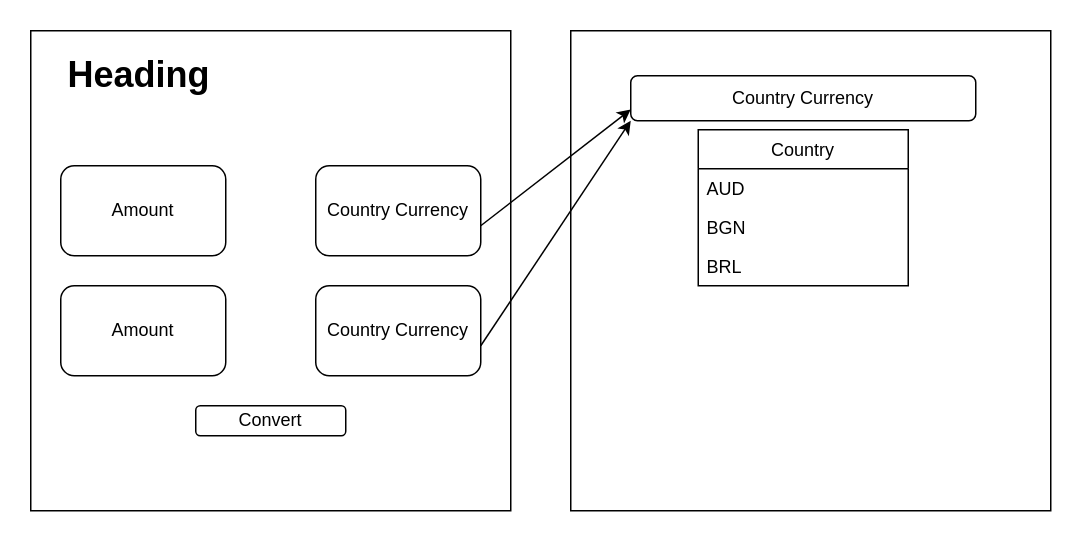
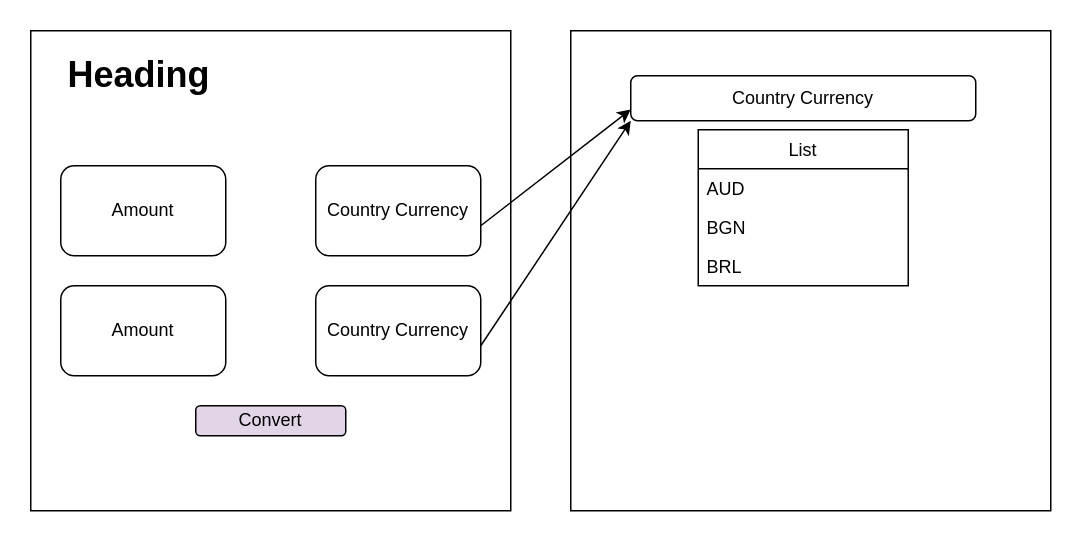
  <mxCell id="0" />
  <mxCell id="1" parent="0" />
  <mxCell id="2" value="" style="whiteSpace=wrap;html=1;aspect=fixed;" vertex="1" parent="1"><mxGeometry x="20" y="20" width="320" height="320" as="geometry" /></mxCell>
  <mxCell id="3" value="&lt;h1&gt;Heading&lt;/h1&gt;&lt;p&gt;Lorem ipsum dolor sit amet, consectetur adipisicing elit, sed do eiusmod tempor incididunt ut labore et dolore magna aliqua.&lt;/p&gt;" style="text;html=1;strokeColor=none;fillColor=none;spacing=5;spacingTop=-20;whiteSpace=wrap;overflow=hidden;rounded=0;" vertex="1" parent="1"><mxGeometry x="40" y="30" width="190" height="40" as="geometry" /></mxCell>
  <mxCell id="4" value="Amount" style="rounded=1;whiteSpace=wrap;html=1;" vertex="1" parent="1"><mxGeometry x="40" y="110" width="110" height="60" as="geometry" /></mxCell>
  <mxCell id="5" value="Country Currency" style="rounded=1;whiteSpace=wrap;html=1;" vertex="1" parent="1"><mxGeometry x="210" y="110" width="110" height="60" as="geometry" /></mxCell>
  <mxCell id="6" value="Amount" style="rounded=1;whiteSpace=wrap;html=1;" vertex="1" parent="1"><mxGeometry x="40" y="190" width="110" height="60" as="geometry" /></mxCell>
  <mxCell id="7" value="Country Currency" style="rounded=1;whiteSpace=wrap;html=1;" vertex="1" parent="1"><mxGeometry x="210" y="190" width="110" height="60" as="geometry" /></mxCell>
- <mxCell id="8" value="Convert" style="rounded=1;whiteSpace=wrap;html=1;" vertex="1" parent="1"><mxGeometry x="130" y="270" width="100" height="20" as="geometry" /></mxCell>
+ <mxCell id="8" value="Convert" style="rounded=1;whiteSpace=wrap;html=1;fillColor=#e1d5e7;" vertex="1" parent="1"><mxGeometry x="130" y="270" width="100" height="20" as="geometry" /></mxCell>
  <mxCell id="9" value="" style="whiteSpace=wrap;html=1;aspect=fixed;" vertex="1" parent="1"><mxGeometry x="380" y="20" width="320" height="320" as="geometry" /></mxCell>
  <mxCell id="10" value="Country Currency" style="rounded=1;whiteSpace=wrap;html=1;" vertex="1" parent="1"><mxGeometry x="420" y="50" width="230" height="30" as="geometry" /></mxCell>
- <mxCell id="11" value="Country" style="swimlane;fontStyle=0;childLayout=stackLayout;horizontal=1;startSize=26;fillColor=none;horizontalStack=0;resizeParent=1;resizeParentMax=0;resizeLast=0;collapsible=1;marginBottom=0;" vertex="1" parent="1"><mxGeometry x="465" y="86" width="140" height="104" as="geometry" /></mxCell>
+ <mxCell id="11" value="List" style="swimlane;fontStyle=0;childLayout=stackLayout;horizontal=1;startSize=26;fillColor=none;horizontalStack=0;resizeParent=1;resizeParentMax=0;resizeLast=0;collapsible=1;marginBottom=0;" vertex="1" parent="1"><mxGeometry x="465" y="86" width="140" height="104" as="geometry" /></mxCell>
  <mxCell id="12" value="AUD" style="text;strokeColor=none;fillColor=none;align=left;verticalAlign=top;spacingLeft=4;spacingRight=4;overflow=hidden;rotatable=0;points=[[0,0.5],[1,0.5]];portConstraint=eastwest;" vertex="1" parent="11"><mxGeometry y="26" width="140" height="26" as="geometry" /></mxCell>
  <mxCell id="13" value="BGN" style="text;strokeColor=none;fillColor=none;align=left;verticalAlign=top;spacingLeft=4;spacingRight=4;overflow=hidden;rotatable=0;points=[[0,0.5],[1,0.5]];portConstraint=eastwest;" vertex="1" parent="11"><mxGeometry y="52" width="140" height="26" as="geometry" /></mxCell>
  <mxCell id="14" value="BRL" style="text;strokeColor=none;fillColor=none;align=left;verticalAlign=top;spacingLeft=4;spacingRight=4;overflow=hidden;rotatable=0;points=[[0,0.5],[1,0.5]];portConstraint=eastwest;" vertex="1" parent="11"><mxGeometry y="78" width="140" height="26" as="geometry" /></mxCell>
  <mxCell id="15" value="" style="endArrow=classic;html=1;entryX=0;entryY=0.75;entryDx=0;entryDy=0;" edge="1" parent="1" target="10"><mxGeometry width="50" height="50" relative="1" as="geometry"><mxPoint x="320" y="150" as="sourcePoint" /><mxPoint x="370" y="100" as="targetPoint" /><Array as="points" /></mxGeometry></mxCell>
  <mxCell id="16" value="" style="endArrow=classic;html=1;entryX=0;entryY=1;entryDx=0;entryDy=0;" edge="1" parent="1" target="10"><mxGeometry width="50" height="50" relative="1" as="geometry"><mxPoint x="320" y="230" as="sourcePoint" /><mxPoint x="370" y="180" as="targetPoint" /></mxGeometry></mxCell>
